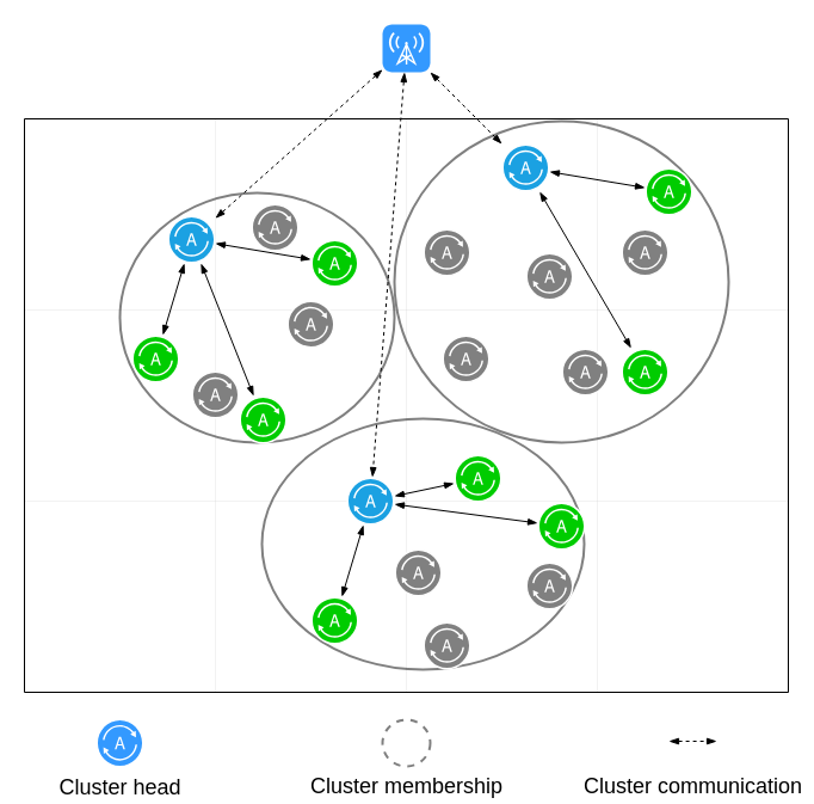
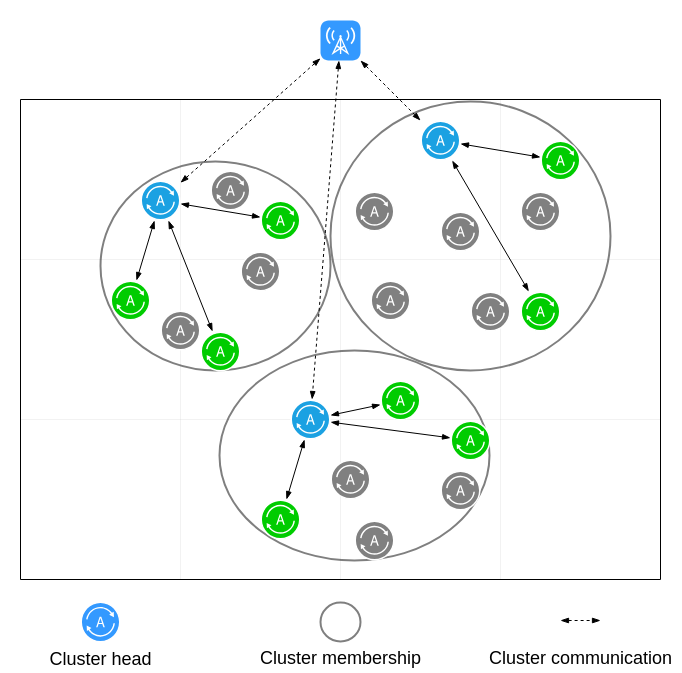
  <mxCell id="0" />
  <mxCell id="1" parent="0" />
  <mxCell id="2" value="" style="verticalLabelPosition=bottom;verticalAlign=top;html=1;shape=mxgraph.basic.patternFillRect;fillStyle=grid;step=160;fillStrokeWidth=0.2;fillStrokeColor=#bbbbbb;shadow=0;labelBackgroundColor=none;sketch=0;strokeWidth=1;fontSize=14;fontColor=#ffffff;fillColor=none;" parent="1" vertex="1"><mxGeometry x="20" y="99" width="640" height="480" as="geometry" /></mxCell>
  <mxCell id="3" value="" style="ellipse;whiteSpace=wrap;html=1;shadow=0;labelBackgroundColor=none;sketch=0;strokeWidth=2;fontSize=14;opacity=50;fillColor=none;" parent="1" vertex="1"><mxGeometry x="100" y="161" width="230" height="209" as="geometry" /></mxCell>
  <mxCell id="4" style="edgeStyle=none;rounded=0;jumpSize=1;orthogonalLoop=1;jettySize=auto;html=1;endArrow=blockThin;endFill=1;endSize=6;startSize=6;startArrow=blockThin;startFill=1;dashed=1;" parent="1" source="7" target="11" edge="1"><mxGeometry relative="1" as="geometry" /></mxCell>
  <mxCell id="5" style="edgeStyle=none;rounded=0;jumpSize=1;orthogonalLoop=1;jettySize=auto;html=1;startArrow=blockThin;startFill=1;startSize=6;endArrow=blockThin;endFill=1;endSize=6;fontSize=14;dashed=1;" parent="1" source="7" target="28" edge="1"><mxGeometry relative="1" as="geometry" /></mxCell>
  <mxCell id="6" style="edgeStyle=none;rounded=0;jumpSize=1;orthogonalLoop=1;jettySize=auto;html=1;startArrow=blockThin;startFill=1;startSize=6;endArrow=blockThin;endFill=1;endSize=6;fontSize=14;dashed=1;" parent="1" source="7" target="20" edge="1"><mxGeometry relative="1" as="geometry" /></mxCell>
  <mxCell id="7" value="" style="html=1;strokeWidth=1;shadow=0;dashed=0;shape=mxgraph.ios7.misc.broadcast;strokeColor=none;buttonText=;strokeColor2=#222222;fontColor=#222222;fontSize=10;verticalLabelPosition=bottom;verticalAlign=top;align=center;fillColor=#3399FF;spacingTop=-10;" parent="1" vertex="1"><mxGeometry x="320" y="20" width="40" height="40" as="geometry" /></mxCell>
  <mxCell id="8" style="edgeStyle=none;rounded=0;jumpSize=1;orthogonalLoop=1;jettySize=auto;html=1;endArrow=blockThin;endFill=1;endSize=6;startSize=6;startArrow=blockThin;startFill=1;" parent="1" source="11" target="12" edge="1"><mxGeometry relative="1" as="geometry" /></mxCell>
  <mxCell id="9" style="edgeStyle=none;rounded=0;jumpSize=1;orthogonalLoop=1;jettySize=auto;html=1;endArrow=blockThin;endFill=1;endSize=6;startSize=6;startArrow=blockThin;startFill=1;" parent="1" source="11" target="38" edge="1"><mxGeometry relative="1" as="geometry"><mxPoint x="247.387" y="319" as="targetPoint" /></mxGeometry></mxCell>
  <mxCell id="10" style="edgeStyle=none;rounded=0;jumpSize=1;orthogonalLoop=1;jettySize=auto;html=1;startArrow=blockThin;startFill=1;startSize=6;endArrow=blockThin;endFill=1;endSize=6;fontSize=14;" parent="1" source="11" target="39" edge="1"><mxGeometry relative="1" as="geometry" /></mxCell>
  <mxCell id="11" value="" style="pointerEvents=1;shadow=0;dashed=0;html=1;labelPosition=center;verticalLabelPosition=bottom;verticalAlign=top;align=center;outlineConnect=0;shape=mxgraph.veeam2.agent;labelBackgroundColor=#000000;fillColor=#1ba1e2;strokeColor=#006EAF;fontColor=#ffffff;fontSize=14;" parent="1" vertex="1"><mxGeometry x="140" y="180" width="40" height="40" as="geometry" /></mxCell>
  <mxCell id="12" value="" style="pointerEvents=1;shadow=0;dashed=0;html=1;labelPosition=center;verticalLabelPosition=top;verticalAlign=bottom;align=center;outlineConnect=0;shape=mxgraph.veeam2.agent;labelBackgroundColor=none;strokeColor=#005700;fontSize=14;spacingBottom=-3;fillColor=#00CC00;" parent="1" vertex="1"><mxGeometry x="260" y="200" width="40" height="40" as="geometry" /></mxCell>
  <mxCell id="13" value="" style="pointerEvents=1;shadow=0;dashed=0;html=1;labelPosition=center;verticalLabelPosition=bottom;verticalAlign=top;align=center;outlineConnect=0;shape=mxgraph.veeam2.agent;labelBackgroundColor=#000000;fillColor=#808080;fontSize=14;" parent="1" vertex="1"><mxGeometry x="210" y="170" width="40" height="40" as="geometry" /></mxCell>
  <mxCell id="14" value="" style="pointerEvents=1;shadow=0;dashed=0;html=1;labelPosition=center;verticalLabelPosition=bottom;verticalAlign=top;align=center;outlineConnect=0;shape=mxgraph.veeam2.agent;labelBackgroundColor=#000000;fillColor=#808080;fontSize=14;" parent="1" vertex="1"><mxGeometry x="240" y="251" width="40" height="40" as="geometry" /></mxCell>
  <mxCell id="15" value="" style="pointerEvents=1;shadow=0;dashed=0;html=1;labelPosition=center;verticalLabelPosition=bottom;verticalAlign=top;align=center;outlineConnect=0;shape=mxgraph.veeam2.agent;labelBackgroundColor=#000000;fillColor=#808080;fontSize=14;" parent="1" vertex="1"><mxGeometry x="160" y="310" width="40" height="40" as="geometry" /></mxCell>
  <mxCell id="16" value="" style="ellipse;whiteSpace=wrap;html=1;shadow=0;labelBackgroundColor=none;sketch=0;strokeWidth=2;fontSize=14;opacity=50;fillColor=none;" parent="1" vertex="1"><mxGeometry x="219" y="350" width="270" height="210" as="geometry" /></mxCell>
  <mxCell id="17" style="edgeStyle=none;rounded=0;jumpSize=1;orthogonalLoop=1;jettySize=auto;html=1;endArrow=blockThin;endFill=1;endSize=6;startSize=6;startArrow=blockThin;startFill=1;" parent="1" source="20" target="21" edge="1"><mxGeometry relative="1" as="geometry" /></mxCell>
  <mxCell id="18" style="edgeStyle=none;rounded=0;jumpSize=1;orthogonalLoop=1;jettySize=auto;html=1;startArrow=blockThin;startFill=1;startSize=6;endArrow=blockThin;endFill=1;endSize=6;fontSize=14;" parent="1" source="20" target="37" edge="1"><mxGeometry relative="1" as="geometry" /></mxCell>
  <mxCell id="19" style="edgeStyle=none;rounded=0;jumpSize=1;orthogonalLoop=1;jettySize=auto;html=1;startArrow=blockThin;startFill=1;startSize=6;endArrow=blockThin;endFill=1;endSize=6;fontSize=14;" parent="1" source="20" target="36" edge="1"><mxGeometry relative="1" as="geometry" /></mxCell>
  <mxCell id="20" value="" style="pointerEvents=1;shadow=0;dashed=0;html=1;labelPosition=center;verticalLabelPosition=bottom;verticalAlign=top;align=center;outlineConnect=0;shape=mxgraph.veeam2.agent;labelBackgroundColor=#000000;fillColor=#1ba1e2;strokeColor=#006EAF;fontColor=#ffffff;fontSize=14;" parent="1" vertex="1"><mxGeometry x="290" y="399" width="40" height="40" as="geometry" /></mxCell>
  <mxCell id="21" value="" style="pointerEvents=1;shadow=0;dashed=0;html=1;labelPosition=center;verticalLabelPosition=top;verticalAlign=bottom;align=center;outlineConnect=0;shape=mxgraph.veeam2.agent;labelBackgroundColor=none;strokeColor=#005700;fontSize=14;spacingBottom=-3;fillColor=#00CC00;" parent="1" vertex="1"><mxGeometry x="380" y="380" width="40" height="40" as="geometry" /></mxCell>
  <mxCell id="22" value="" style="pointerEvents=1;shadow=0;dashed=0;html=1;labelPosition=center;verticalLabelPosition=bottom;verticalAlign=top;align=center;outlineConnect=0;shape=mxgraph.veeam2.agent;labelBackgroundColor=#000000;fillColor=#808080;fontSize=14;" parent="1" vertex="1"><mxGeometry x="330" y="459" width="40" height="40" as="geometry" /></mxCell>
  <mxCell id="23" value="" style="pointerEvents=1;shadow=0;dashed=0;html=1;labelPosition=center;verticalLabelPosition=bottom;verticalAlign=top;align=center;outlineConnect=0;shape=mxgraph.veeam2.agent;labelBackgroundColor=#000000;fillColor=#808080;fontSize=14;" parent="1" vertex="1"><mxGeometry x="440" y="470" width="40" height="40" as="geometry" /></mxCell>
  <mxCell id="24" value="" style="pointerEvents=1;shadow=0;dashed=0;html=1;labelPosition=center;verticalLabelPosition=bottom;verticalAlign=top;align=center;outlineConnect=0;shape=mxgraph.veeam2.agent;labelBackgroundColor=#000000;fillColor=#808080;fontSize=14;" parent="1" vertex="1"><mxGeometry x="354" y="520" width="40" height="40" as="geometry" /></mxCell>
  <mxCell id="25" value="" style="ellipse;whiteSpace=wrap;html=1;shadow=0;labelBackgroundColor=none;sketch=0;strokeWidth=2;fontSize=14;opacity=50;fillColor=none;" parent="1" vertex="1"><mxGeometry x="330" y="101" width="280" height="269" as="geometry" /></mxCell>
  <mxCell id="26" style="edgeStyle=none;rounded=0;jumpSize=1;orthogonalLoop=1;jettySize=auto;html=1;endArrow=blockThin;endFill=1;endSize=6;startSize=6;startArrow=blockThin;startFill=1;" parent="1" source="28" target="29" edge="1"><mxGeometry relative="1" as="geometry" /></mxCell>
  <mxCell id="27" style="edgeStyle=none;rounded=0;jumpSize=1;orthogonalLoop=1;jettySize=auto;html=1;endArrow=blockThin;endFill=1;endSize=6;startSize=6;startArrow=blockThin;startFill=1;" parent="1" source="28" target="35" edge="1"><mxGeometry relative="1" as="geometry"><mxPoint x="527.387" y="259" as="targetPoint" /></mxGeometry></mxCell>
  <mxCell id="28" value="" style="pointerEvents=1;shadow=0;dashed=0;html=1;labelPosition=center;verticalLabelPosition=bottom;verticalAlign=top;align=center;outlineConnect=0;shape=mxgraph.veeam2.agent;labelBackgroundColor=#000000;fillColor=#1ba1e2;strokeColor=#006EAF;fontColor=#ffffff;fontSize=14;" parent="1" vertex="1"><mxGeometry x="420" y="120" width="40" height="40" as="geometry" /></mxCell>
  <mxCell id="29" value="" style="pointerEvents=1;shadow=0;dashed=0;html=1;labelPosition=center;verticalLabelPosition=top;verticalAlign=bottom;align=center;outlineConnect=0;shape=mxgraph.veeam2.agent;labelBackgroundColor=none;strokeColor=#005700;fontSize=14;spacingBottom=-3;fillColor=#00CC00;" parent="1" vertex="1"><mxGeometry x="540" y="140" width="40" height="40" as="geometry" /></mxCell>
  <mxCell id="30" value="" style="pointerEvents=1;shadow=0;dashed=0;html=1;labelPosition=center;verticalLabelPosition=bottom;verticalAlign=top;align=center;outlineConnect=0;shape=mxgraph.veeam2.agent;labelBackgroundColor=#000000;fillColor=#808080;fontSize=14;" parent="1" vertex="1"><mxGeometry x="354" y="191" width="40" height="40" as="geometry" /></mxCell>
  <mxCell id="31" value="" style="pointerEvents=1;shadow=0;dashed=0;html=1;labelPosition=center;verticalLabelPosition=bottom;verticalAlign=top;align=center;outlineConnect=0;shape=mxgraph.veeam2.agent;labelBackgroundColor=#000000;fillColor=#808080;fontSize=14;" parent="1" vertex="1"><mxGeometry x="520" y="191" width="40" height="40" as="geometry" /></mxCell>
  <mxCell id="32" value="" style="pointerEvents=1;shadow=0;dashed=0;html=1;labelPosition=center;verticalLabelPosition=bottom;verticalAlign=top;align=center;outlineConnect=0;shape=mxgraph.veeam2.agent;labelBackgroundColor=#000000;fillColor=#808080;fontSize=14;" parent="1" vertex="1"><mxGeometry x="470" y="291" width="40" height="40" as="geometry" /></mxCell>
  <mxCell id="33" value="" style="pointerEvents=1;shadow=0;dashed=0;html=1;labelPosition=center;verticalLabelPosition=bottom;verticalAlign=top;align=center;outlineConnect=0;shape=mxgraph.veeam2.agent;labelBackgroundColor=#000000;fillColor=#808080;fontSize=14;" parent="1" vertex="1"><mxGeometry x="370" y="280" width="40" height="40" as="geometry" /></mxCell>
  <mxCell id="34" value="" style="pointerEvents=1;shadow=0;dashed=0;html=1;labelPosition=center;verticalLabelPosition=bottom;verticalAlign=top;align=center;outlineConnect=0;shape=mxgraph.veeam2.agent;labelBackgroundColor=#000000;fillColor=#808080;fontSize=14;" parent="1" vertex="1"><mxGeometry x="440" y="211" width="40" height="40" as="geometry" /></mxCell>
  <mxCell id="35" value="" style="pointerEvents=1;shadow=0;dashed=0;html=1;labelPosition=center;verticalLabelPosition=top;verticalAlign=bottom;align=center;outlineConnect=0;shape=mxgraph.veeam2.agent;labelBackgroundColor=none;strokeColor=#005700;fontSize=14;spacingBottom=-3;fillColor=#00CC00;" parent="1" vertex="1"><mxGeometry x="520" y="291" width="40" height="40" as="geometry" /></mxCell>
  <mxCell id="36" value="" style="pointerEvents=1;shadow=0;dashed=0;html=1;labelPosition=center;verticalLabelPosition=top;verticalAlign=bottom;align=center;outlineConnect=0;shape=mxgraph.veeam2.agent;labelBackgroundColor=none;strokeColor=#005700;fontSize=14;spacingBottom=-3;fillColor=#00CC00;" parent="1" vertex="1"><mxGeometry x="450" y="420" width="40" height="40" as="geometry" /></mxCell>
  <mxCell id="37" value="" style="pointerEvents=1;shadow=0;dashed=0;html=1;labelPosition=center;verticalLabelPosition=top;verticalAlign=bottom;align=center;outlineConnect=0;shape=mxgraph.veeam2.agent;labelBackgroundColor=none;strokeColor=#005700;fontSize=14;spacingBottom=-3;fillColor=#00CC00;" parent="1" vertex="1"><mxGeometry x="260" y="499" width="40" height="40" as="geometry" /></mxCell>
  <mxCell id="38" value="" style="pointerEvents=1;shadow=0;dashed=0;html=1;labelPosition=center;verticalLabelPosition=top;verticalAlign=bottom;align=center;outlineConnect=0;shape=mxgraph.veeam2.agent;labelBackgroundColor=none;strokeColor=#005700;fontSize=14;spacingBottom=-3;fillColor=#00CC00;" parent="1" vertex="1"><mxGeometry x="110" y="280" width="40" height="40" as="geometry" /></mxCell>
  <mxCell id="39" value="" style="pointerEvents=1;shadow=0;dashed=0;html=1;labelPosition=center;verticalLabelPosition=top;verticalAlign=bottom;align=center;outlineConnect=0;shape=mxgraph.veeam2.agent;labelBackgroundColor=none;strokeColor=#005700;fontSize=14;spacingBottom=-3;fillColor=#00CC00;" parent="1" vertex="1"><mxGeometry x="200" y="331" width="40" height="40" as="geometry" /></mxCell>
  <mxCell id="40" value="Cluster head" style="pointerEvents=1;shadow=0;dashed=0;html=1;labelPosition=center;verticalLabelPosition=bottom;verticalAlign=top;align=center;outlineConnect=0;shape=mxgraph.veeam2.agent;labelBackgroundColor=none;fillColor=#3399FF;spacingLeft=0;fontSize=18;" parent="1" vertex="1"><mxGeometry x="80" y="601" width="40" height="41" as="geometry" /></mxCell>
- <mxCell id="41" value="Cluster membership" style="ellipse;html=1;shadow=0;labelBackgroundColor=none;sketch=0;strokeWidth=2;fontSize=18;opacity=50;fillColor=none;labelPosition=center;verticalLabelPosition=bottom;align=center;verticalAlign=top;spacingLeft=0;dashed=1;" parent="1" vertex="1"><mxGeometry x="320" y="602" width="40" height="39" as="geometry" /></mxCell>
+ <mxCell id="41" value="Cluster membership" style="ellipse;html=1;shadow=0;labelBackgroundColor=none;sketch=0;strokeWidth=2;fontSize=18;opacity=50;fillColor=none;labelPosition=center;verticalLabelPosition=bottom;align=center;verticalAlign=top;spacingLeft=0;" parent="1" vertex="1"><mxGeometry x="320" y="602" width="40" height="39" as="geometry" /></mxCell>
  <mxCell id="42" value="Cluster communication" style="endArrow=blockThin;html=1;fontSize=18;startArrow=blockThin;startFill=1;endFill=1;labelPosition=center;verticalLabelPosition=bottom;align=center;verticalAlign=top;spacingLeft=0;dashed=1;spacingTop=21;" edge="1" parent="1"><mxGeometry width="50" height="50" relative="1" as="geometry"><mxPoint x="560" y="620" as="sourcePoint" /><mxPoint x="600" y="620" as="targetPoint" /></mxGeometry></mxCell>
